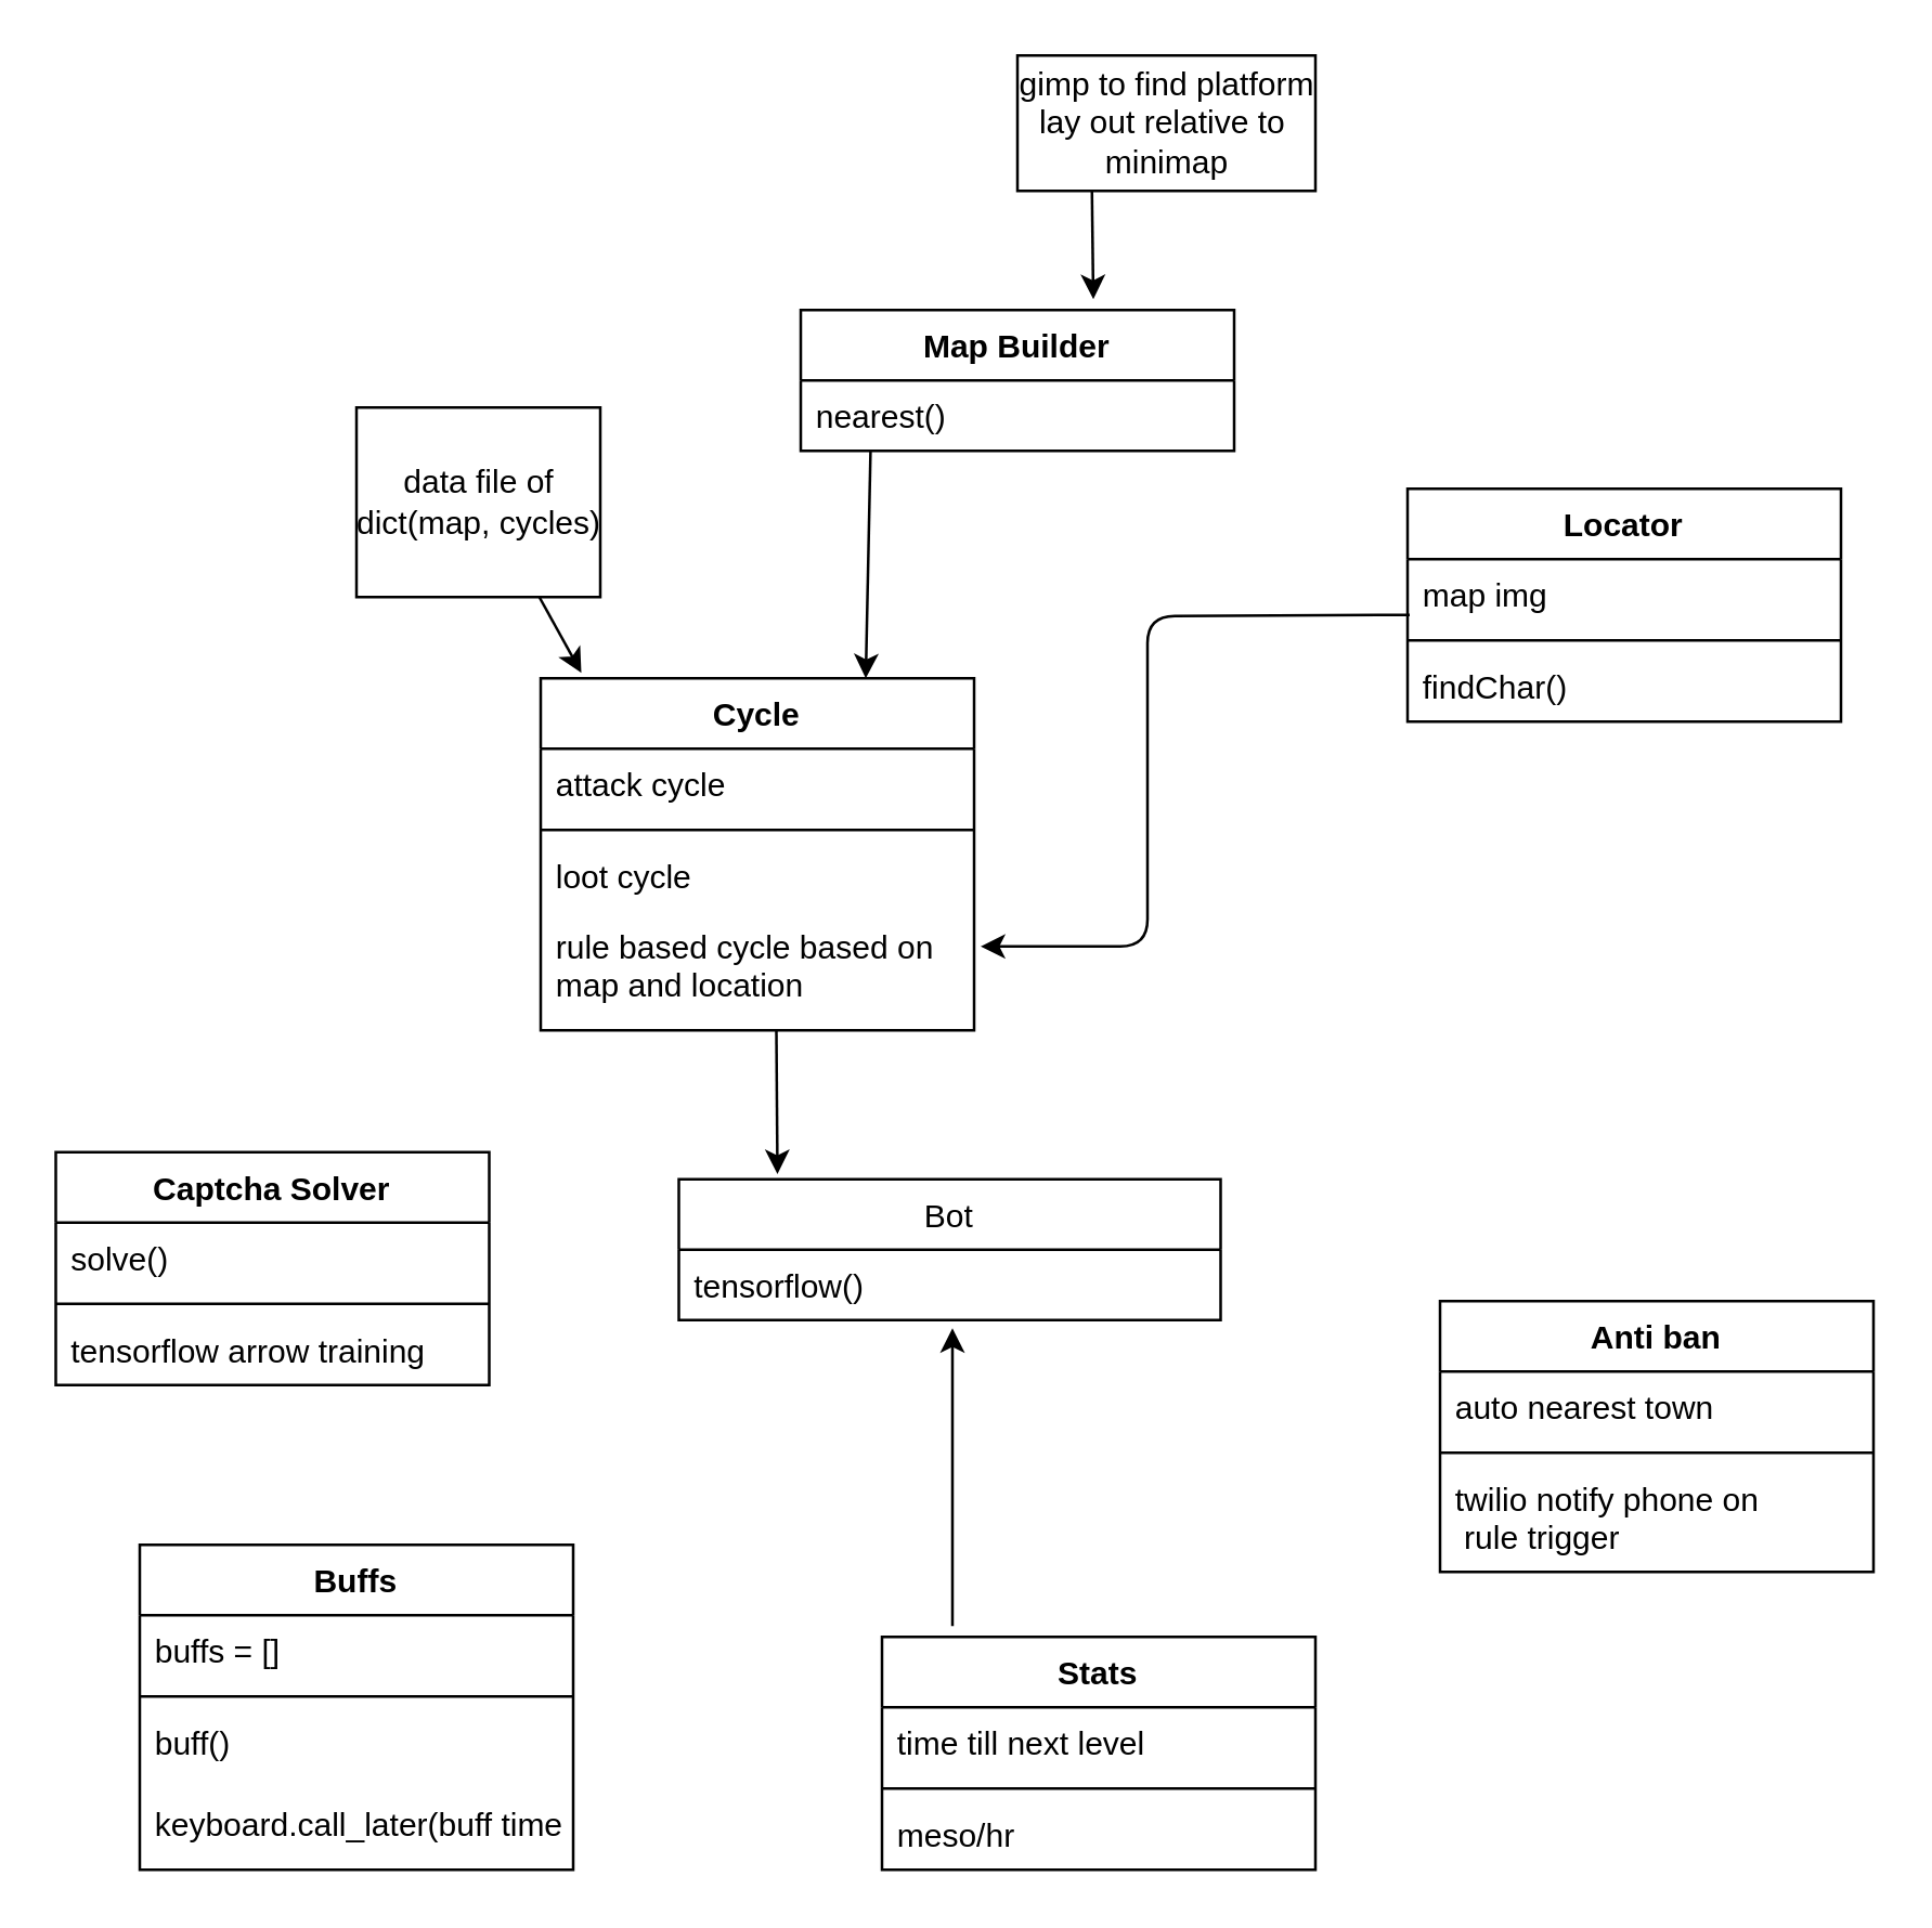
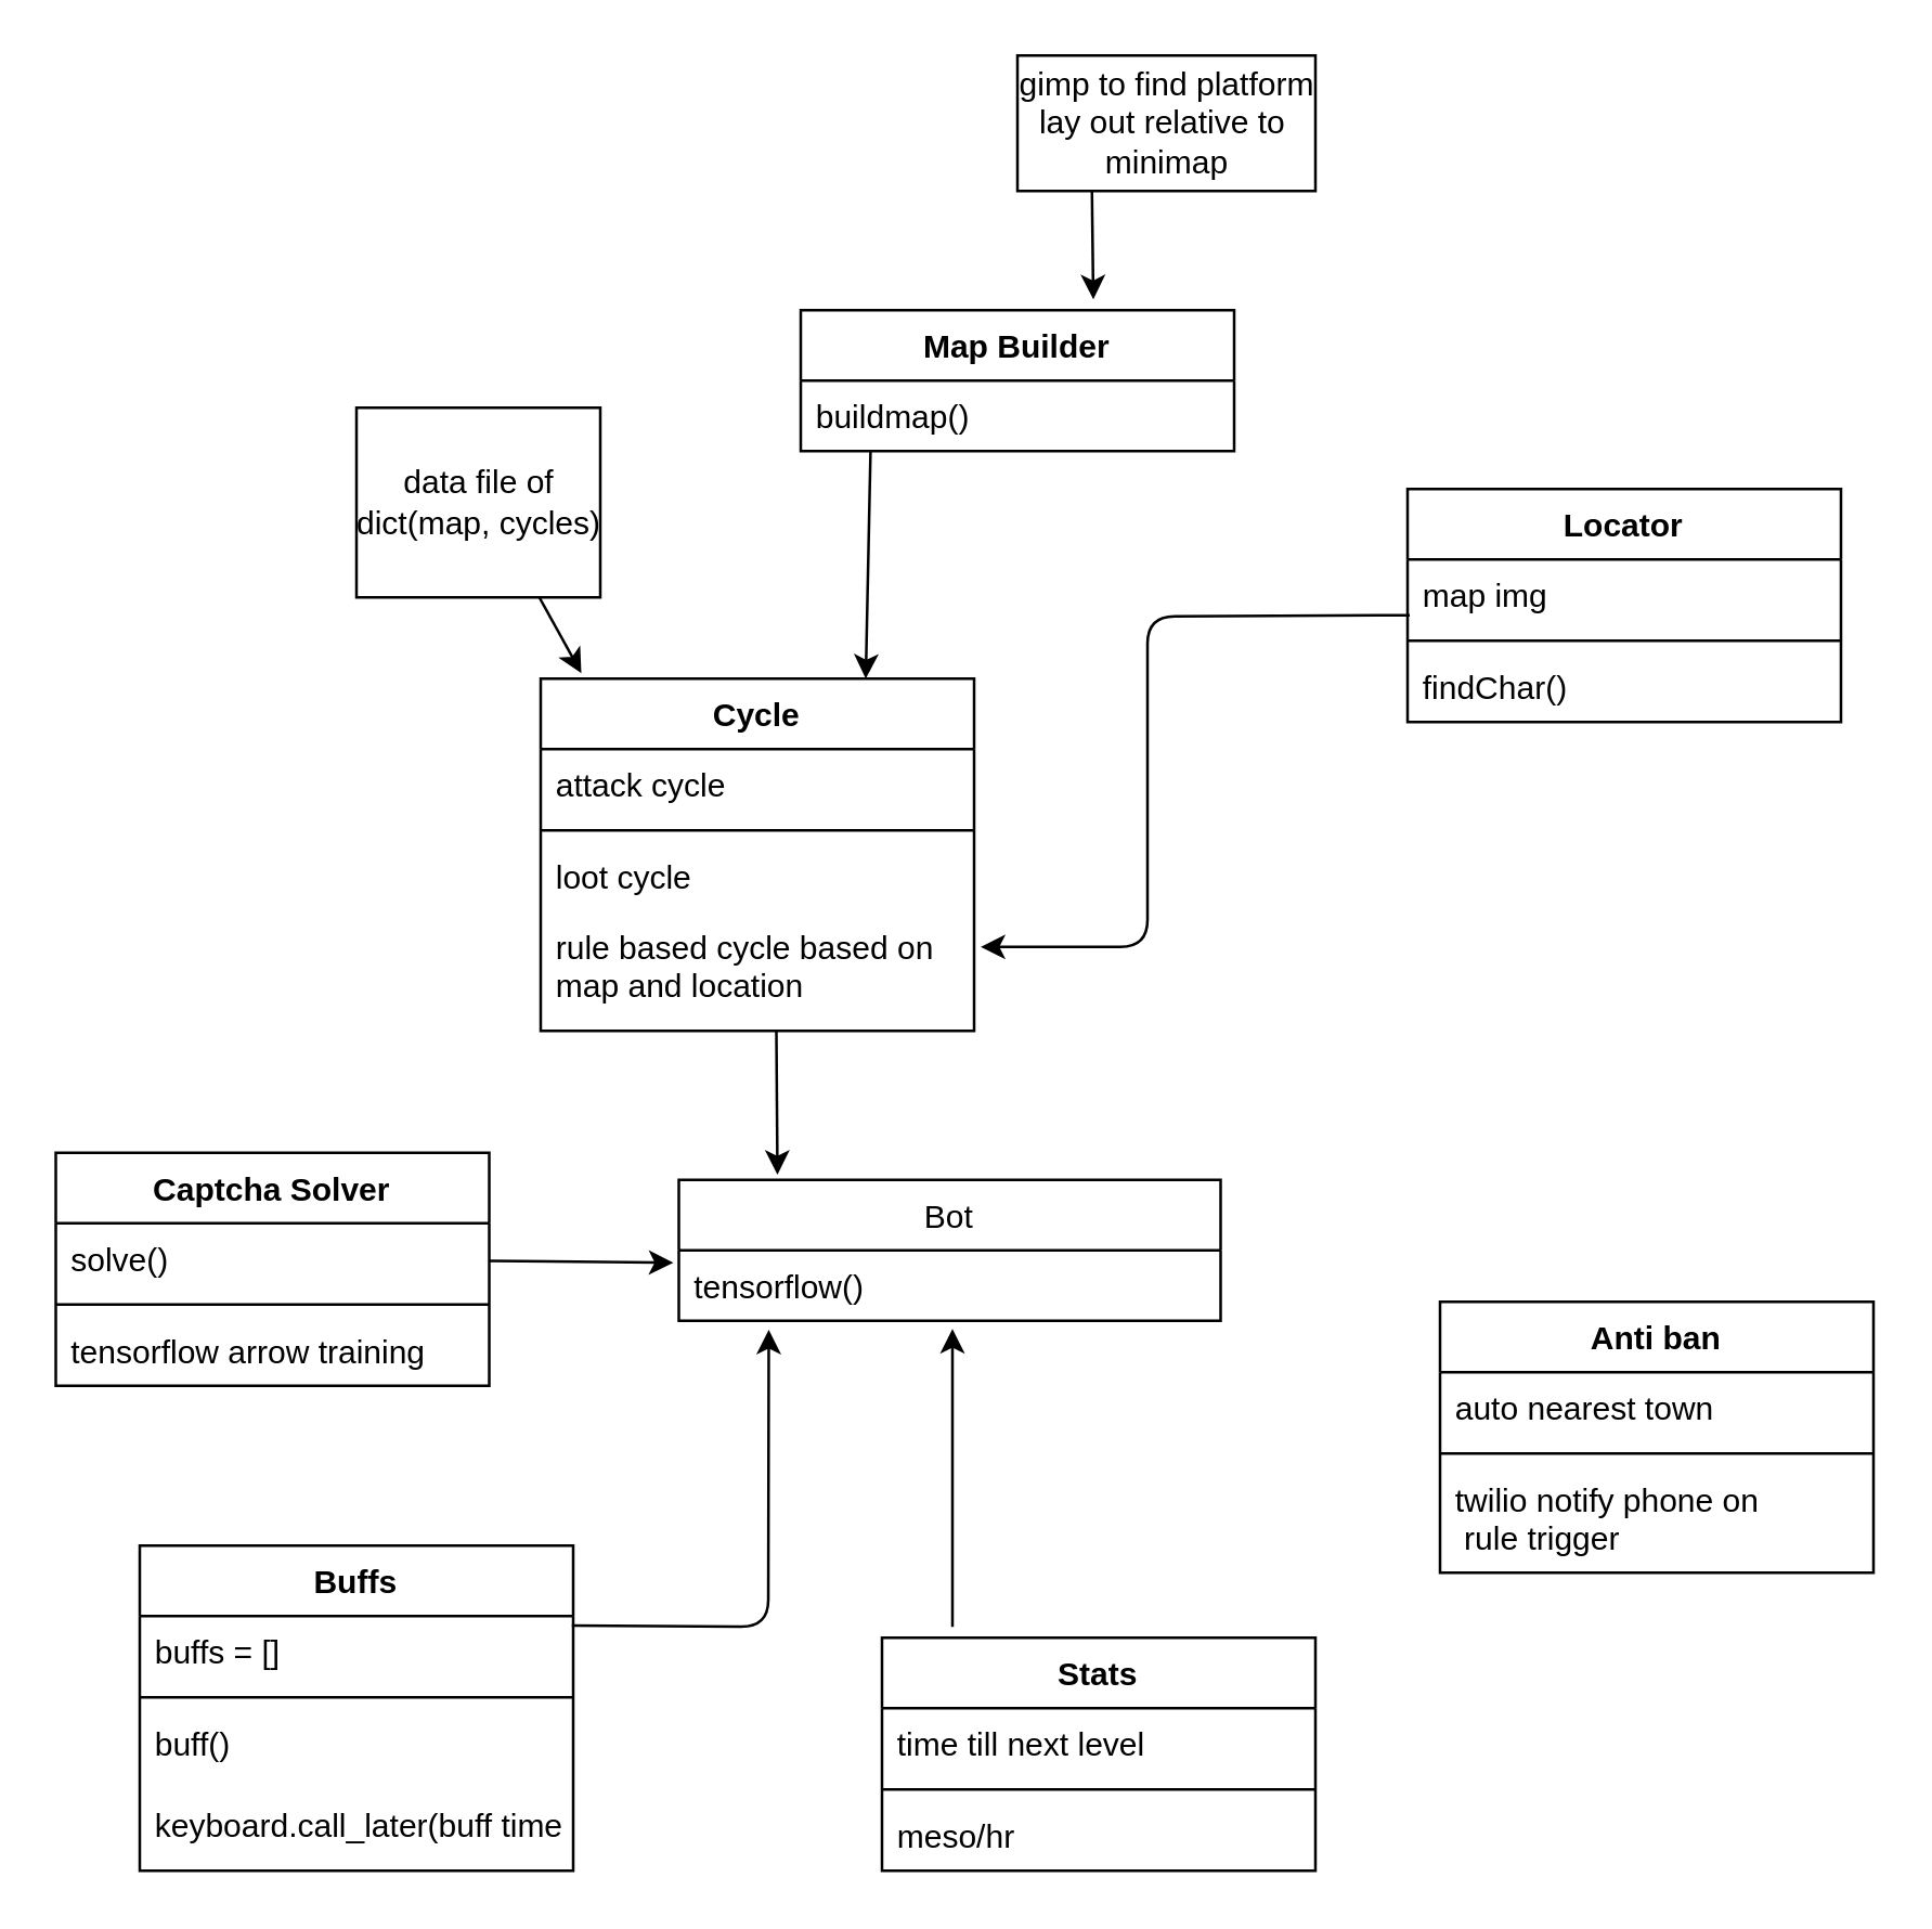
  <mxCell id="0" />
  <mxCell id="1" parent="0" />
  <mxCell id="2" value="Bot" style="swimlane;fontStyle=0;childLayout=stackLayout;horizontal=1;startSize=26;fillColor=none;horizontalStack=0;resizeParent=1;resizeParentMax=0;resizeLast=0;collapsible=1;marginBottom=0;" vertex="1" parent="1"><mxGeometry x="250" y="435" width="200" height="52" as="geometry" /></mxCell>
  <mxCell id="3" value="tensorflow()" style="text;strokeColor=none;fillColor=none;align=left;verticalAlign=top;spacingLeft=4;spacingRight=4;overflow=hidden;rotatable=0;points=[[0,0.5],[1,0.5]];portConstraint=eastwest;" vertex="1" parent="2"><mxGeometry y="26" width="200" height="26" as="geometry" /></mxCell>
  <mxCell id="4" value="Buffs&#10;" style="swimlane;fontStyle=1;align=center;verticalAlign=top;childLayout=stackLayout;horizontal=1;startSize=26;horizontalStack=0;resizeParent=1;resizeParentMax=0;resizeLast=0;collapsible=1;marginBottom=0;" vertex="1" parent="1"><mxGeometry x="51" y="570" width="160" height="120" as="geometry"><mxRectangle x="610" y="260" width="60" height="26" as="alternateBounds" /></mxGeometry></mxCell>
  <mxCell id="5" value="buffs = []" style="text;strokeColor=none;fillColor=none;align=left;verticalAlign=top;spacingLeft=4;spacingRight=4;overflow=hidden;rotatable=0;points=[[0,0.5],[1,0.5]];portConstraint=eastwest;" vertex="1" parent="4"><mxGeometry y="26" width="160" height="26" as="geometry" /></mxCell>
  <mxCell id="6" value="" style="line;strokeWidth=1;fillColor=none;align=left;verticalAlign=middle;spacingTop=-1;spacingLeft=3;spacingRight=3;rotatable=0;labelPosition=right;points=[];portConstraint=eastwest;" vertex="1" parent="4"><mxGeometry y="52" width="160" height="8" as="geometry" /></mxCell>
  <mxCell id="7" value="buff()" style="text;strokeColor=none;fillColor=none;align=left;verticalAlign=top;spacingLeft=4;spacingRight=4;overflow=hidden;rotatable=0;points=[[0,0.5],[1,0.5]];portConstraint=eastwest;" vertex="1" parent="4"><mxGeometry y="60" width="160" height="30" as="geometry" /></mxCell>
  <mxCell id="8" value="keyboard.call_later(buff time)" style="text;strokeColor=none;fillColor=none;align=left;verticalAlign=top;spacingLeft=4;spacingRight=4;overflow=hidden;rotatable=0;points=[[0,0.5],[1,0.5]];portConstraint=eastwest;" vertex="1" parent="4"><mxGeometry y="90" width="160" height="30" as="geometry" /></mxCell>
+ <mxCell id="9" value="" style="endArrow=classic;html=1;exitX=0.997;exitY=0.136;exitDx=0;exitDy=0;entryX=0.166;entryY=1.126;entryDx=0;entryDy=0;entryPerimeter=0;exitPerimeter=0;" edge="1" parent="1" source="5" target="3"><mxGeometry width="50" height="50" relative="1" as="geometry"><mxPoint x="350" y="625" as="sourcePoint" /><mxPoint x="400" y="575" as="targetPoint" /><Array as="points"><mxPoint x="283" y="600" /></Array></mxGeometry></mxCell>
  <mxCell id="10" value="Locator" style="swimlane;fontStyle=1;align=center;verticalAlign=top;childLayout=stackLayout;horizontal=1;startSize=26;horizontalStack=0;resizeParent=1;resizeParentMax=0;resizeLast=0;collapsible=1;marginBottom=0;" vertex="1" parent="1"><mxGeometry x="519" y="180" width="160" height="86" as="geometry" /></mxCell>
  <mxCell id="11" value="map img" style="text;strokeColor=none;fillColor=none;align=left;verticalAlign=top;spacingLeft=4;spacingRight=4;overflow=hidden;rotatable=0;points=[[0,0.5],[1,0.5]];portConstraint=eastwest;" vertex="1" parent="10"><mxGeometry y="26" width="160" height="26" as="geometry" /></mxCell>
  <mxCell id="12" value="" style="line;strokeWidth=1;fillColor=none;align=left;verticalAlign=middle;spacingTop=-1;spacingLeft=3;spacingRight=3;rotatable=0;labelPosition=right;points=[];portConstraint=eastwest;" vertex="1" parent="10"><mxGeometry y="52" width="160" height="8" as="geometry" /></mxCell>
  <mxCell id="13" value="findChar()&#10;" style="text;strokeColor=none;fillColor=none;align=left;verticalAlign=top;spacingLeft=4;spacingRight=4;overflow=hidden;rotatable=0;points=[[0,0.5],[1,0.5]];portConstraint=eastwest;" vertex="1" parent="10"><mxGeometry y="60" width="160" height="26" as="geometry" /></mxCell>
  <mxCell id="14" value="Cycle" style="swimlane;fontStyle=1;align=center;verticalAlign=top;childLayout=stackLayout;horizontal=1;startSize=26;horizontalStack=0;resizeParent=1;resizeParentMax=0;resizeLast=0;collapsible=1;marginBottom=0;" vertex="1" parent="1"><mxGeometry x="199" y="250" width="160" height="130" as="geometry" /></mxCell>
  <mxCell id="15" value="attack cycle" style="text;strokeColor=none;fillColor=none;align=left;verticalAlign=top;spacingLeft=4;spacingRight=4;overflow=hidden;rotatable=0;points=[[0,0.5],[1,0.5]];portConstraint=eastwest;" vertex="1" parent="14"><mxGeometry y="26" width="160" height="26" as="geometry" /></mxCell>
  <mxCell id="16" value="" style="line;strokeWidth=1;fillColor=none;align=left;verticalAlign=middle;spacingTop=-1;spacingLeft=3;spacingRight=3;rotatable=0;labelPosition=right;points=[];portConstraint=eastwest;" vertex="1" parent="14"><mxGeometry y="52" width="160" height="8" as="geometry" /></mxCell>
  <mxCell id="17" value="loot cycle" style="text;strokeColor=none;fillColor=none;align=left;verticalAlign=top;spacingLeft=4;spacingRight=4;overflow=hidden;rotatable=0;points=[[0,0.5],[1,0.5]];portConstraint=eastwest;" vertex="1" parent="14"><mxGeometry y="60" width="160" height="26" as="geometry" /></mxCell>
  <mxCell id="18" value="rule based cycle based on&#10;map and location" style="text;strokeColor=none;fillColor=none;align=left;verticalAlign=top;spacingLeft=4;spacingRight=4;overflow=hidden;rotatable=0;points=[[0,0.5],[1,0.5]];portConstraint=eastwest;" vertex="1" parent="14"><mxGeometry y="86" width="160" height="44" as="geometry" /></mxCell>
  <mxCell id="19" value="" style="endArrow=classic;html=1;exitX=0.005;exitY=0.791;exitDx=0;exitDy=0;exitPerimeter=0;entryX=1.015;entryY=0.296;entryDx=0;entryDy=0;entryPerimeter=0;" edge="1" parent="1" source="11" target="18"><mxGeometry width="50" height="50" relative="1" as="geometry"><mxPoint x="219" y="310" as="sourcePoint" /><mxPoint x="269" y="260" as="targetPoint" /><Array as="points"><mxPoint x="423" y="227" /><mxPoint x="423" y="349" /></Array></mxGeometry></mxCell>
  <mxCell id="20" value="data file of &lt;br&gt;dict(map, cycles)" style="html=1;" vertex="1" parent="1"><mxGeometry x="131" y="150" width="90" height="70" as="geometry" /></mxCell>
  <mxCell id="21" value="" style="endArrow=classic;html=1;exitX=0.75;exitY=1;exitDx=0;exitDy=0;" edge="1" parent="1" source="20"><mxGeometry width="50" height="50" relative="1" as="geometry"><mxPoint x="219" y="310" as="sourcePoint" /><mxPoint x="214" y="248" as="targetPoint" /><Array as="points" /></mxGeometry></mxCell>
  <mxCell id="22" value="Captcha Solver" style="swimlane;fontStyle=1;align=center;verticalAlign=top;childLayout=stackLayout;horizontal=1;startSize=26;horizontalStack=0;resizeParent=1;resizeParentMax=0;resizeLast=0;collapsible=1;marginBottom=0;" vertex="1" parent="1"><mxGeometry x="20" y="425" width="160" height="86" as="geometry" /></mxCell>
  <mxCell id="23" value="solve()" style="text;strokeColor=none;fillColor=none;align=left;verticalAlign=top;spacingLeft=4;spacingRight=4;overflow=hidden;rotatable=0;points=[[0,0.5],[1,0.5]];portConstraint=eastwest;" vertex="1" parent="22"><mxGeometry y="26" width="160" height="26" as="geometry" /></mxCell>
  <mxCell id="24" value="" style="line;strokeWidth=1;fillColor=none;align=left;verticalAlign=middle;spacingTop=-1;spacingLeft=3;spacingRight=3;rotatable=0;labelPosition=right;points=[];portConstraint=eastwest;" vertex="1" parent="22"><mxGeometry y="52" width="160" height="8" as="geometry" /></mxCell>
  <mxCell id="25" value="tensorflow arrow training" style="text;strokeColor=none;fillColor=none;align=left;verticalAlign=top;spacingLeft=4;spacingRight=4;overflow=hidden;rotatable=0;points=[[0,0.5],[1,0.5]];portConstraint=eastwest;" vertex="1" parent="22"><mxGeometry y="60" width="160" height="26" as="geometry" /></mxCell>
+ <mxCell id="26" value="" style="endArrow=classic;html=1;entryX=-0.01;entryY=0.177;entryDx=0;entryDy=0;entryPerimeter=0;" edge="1" parent="1" source="23" target="3"><mxGeometry width="50" height="50" relative="1" as="geometry"><mxPoint x="183" y="461" as="sourcePoint" /><mxPoint x="270" y="425" as="targetPoint" /></mxGeometry></mxCell>
  <mxCell id="27" value="Map Builder" style="swimlane;fontStyle=1;align=center;verticalAlign=top;childLayout=stackLayout;horizontal=1;startSize=26;horizontalStack=0;resizeParent=1;resizeParentMax=0;resizeLast=0;collapsible=1;marginBottom=0;" vertex="1" parent="1"><mxGeometry x="295" y="114" width="160" height="52" as="geometry" /></mxCell>
- <mxCell id="28" value="nearest()" style="text;strokeColor=none;fillColor=none;align=left;verticalAlign=top;spacingLeft=4;spacingRight=4;overflow=hidden;rotatable=0;points=[[0,0.5],[1,0.5]];portConstraint=eastwest;" vertex="1" parent="27"><mxGeometry y="26" width="160" height="26" as="geometry" /></mxCell>
+ <mxCell id="28" value="buildmap()" style="text;strokeColor=none;fillColor=none;align=left;verticalAlign=top;spacingLeft=4;spacingRight=4;overflow=hidden;rotatable=0;points=[[0,0.5],[1,0.5]];portConstraint=eastwest;" vertex="1" parent="27"><mxGeometry y="26" width="160" height="26" as="geometry" /></mxCell>
  <mxCell id="29" value="gimp to find platform&lt;br&gt;lay out relative to&amp;nbsp;&lt;br&gt;minimap" style="html=1;" vertex="1" parent="1"><mxGeometry x="375" y="20" width="110" height="50" as="geometry" /></mxCell>
  <mxCell id="30" value="" style="endArrow=classic;html=1;exitX=0.161;exitY=1.007;exitDx=0;exitDy=0;exitPerimeter=0;entryX=0.75;entryY=0;entryDx=0;entryDy=0;" edge="1" parent="1" source="28" target="14"><mxGeometry width="50" height="50" relative="1" as="geometry"><mxPoint x="361" y="250" as="sourcePoint" /><mxPoint x="411" y="200" as="targetPoint" /></mxGeometry></mxCell>
  <mxCell id="31" value="" style="endArrow=classic;html=1;entryX=0.182;entryY=-0.036;entryDx=0;entryDy=0;entryPerimeter=0;" edge="1" parent="1" target="2"><mxGeometry width="50" height="50" relative="1" as="geometry"><mxPoint x="286" y="380" as="sourcePoint" /><mxPoint x="411" y="370" as="targetPoint" /></mxGeometry></mxCell>
  <mxCell id="32" value="Stats" style="swimlane;fontStyle=1;align=center;verticalAlign=top;childLayout=stackLayout;horizontal=1;startSize=26;horizontalStack=0;resizeParent=1;resizeParentMax=0;resizeLast=0;collapsible=1;marginBottom=0;" vertex="1" parent="1"><mxGeometry x="325" y="604" width="160" height="86" as="geometry" /></mxCell>
  <mxCell id="33" value="time till next level" style="text;strokeColor=none;fillColor=none;align=left;verticalAlign=top;spacingLeft=4;spacingRight=4;overflow=hidden;rotatable=0;points=[[0,0.5],[1,0.5]];portConstraint=eastwest;" vertex="1" parent="32"><mxGeometry y="26" width="160" height="26" as="geometry" /></mxCell>
  <mxCell id="34" value="" style="line;strokeWidth=1;fillColor=none;align=left;verticalAlign=middle;spacingTop=-1;spacingLeft=3;spacingRight=3;rotatable=0;labelPosition=right;points=[];portConstraint=eastwest;" vertex="1" parent="32"><mxGeometry y="52" width="160" height="8" as="geometry" /></mxCell>
  <mxCell id="35" value="meso/hr&#10;" style="text;strokeColor=none;fillColor=none;align=left;verticalAlign=top;spacingLeft=4;spacingRight=4;overflow=hidden;rotatable=0;points=[[0,0.5],[1,0.5]];portConstraint=eastwest;" vertex="1" parent="32"><mxGeometry y="60" width="160" height="26" as="geometry" /></mxCell>
  <mxCell id="36" value="" style="endArrow=classic;html=1;" edge="1" parent="1"><mxGeometry width="50" height="50" relative="1" as="geometry"><mxPoint x="351" y="600" as="sourcePoint" /><mxPoint x="351" y="490" as="targetPoint" /></mxGeometry></mxCell>
  <mxCell id="37" value="" style="endArrow=classic;html=1;exitX=0.25;exitY=1;exitDx=0;exitDy=0;" edge="1" parent="1" source="29"><mxGeometry width="50" height="50" relative="1" as="geometry"><mxPoint x="361" y="250" as="sourcePoint" /><mxPoint x="403" y="110" as="targetPoint" /></mxGeometry></mxCell>
  <mxCell id="38" value="Anti ban" style="swimlane;fontStyle=1;align=center;verticalAlign=top;childLayout=stackLayout;horizontal=1;startSize=26;horizontalStack=0;resizeParent=1;resizeParentMax=0;resizeLast=0;collapsible=1;marginBottom=0;" vertex="1" parent="1"><mxGeometry x="531" y="480" width="160" height="100" as="geometry" /></mxCell>
  <mxCell id="39" value="auto nearest town" style="text;strokeColor=none;fillColor=none;align=left;verticalAlign=top;spacingLeft=4;spacingRight=4;overflow=hidden;rotatable=0;points=[[0,0.5],[1,0.5]];portConstraint=eastwest;" vertex="1" parent="38"><mxGeometry y="26" width="160" height="26" as="geometry" /></mxCell>
  <mxCell id="40" value="" style="line;strokeWidth=1;fillColor=none;align=left;verticalAlign=middle;spacingTop=-1;spacingLeft=3;spacingRight=3;rotatable=0;labelPosition=right;points=[];portConstraint=eastwest;" vertex="1" parent="38"><mxGeometry y="52" width="160" height="8" as="geometry" /></mxCell>
  <mxCell id="41" value="twilio notify phone on&#10; rule trigger" style="text;strokeColor=none;fillColor=none;align=left;verticalAlign=top;spacingLeft=4;spacingRight=4;overflow=hidden;rotatable=0;points=[[0,0.5],[1,0.5]];portConstraint=eastwest;" vertex="1" parent="38"><mxGeometry y="60" width="160" height="40" as="geometry" /></mxCell>
